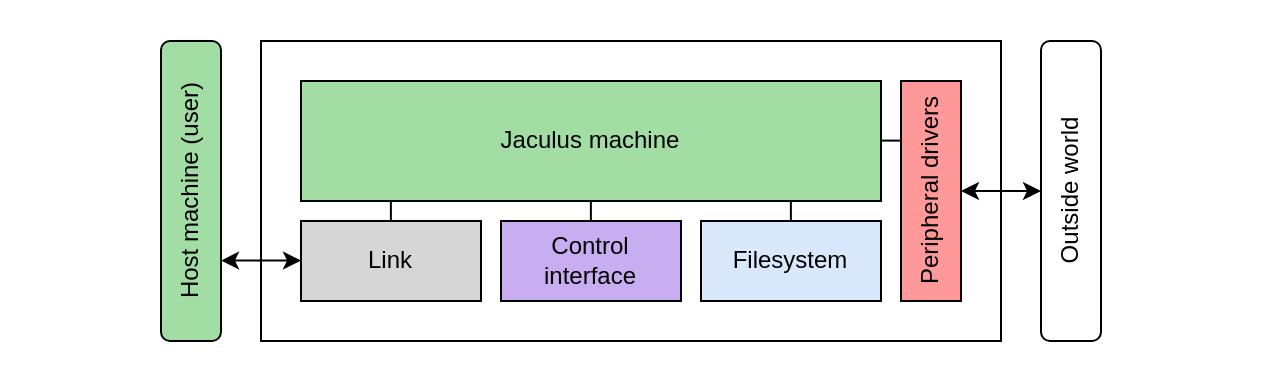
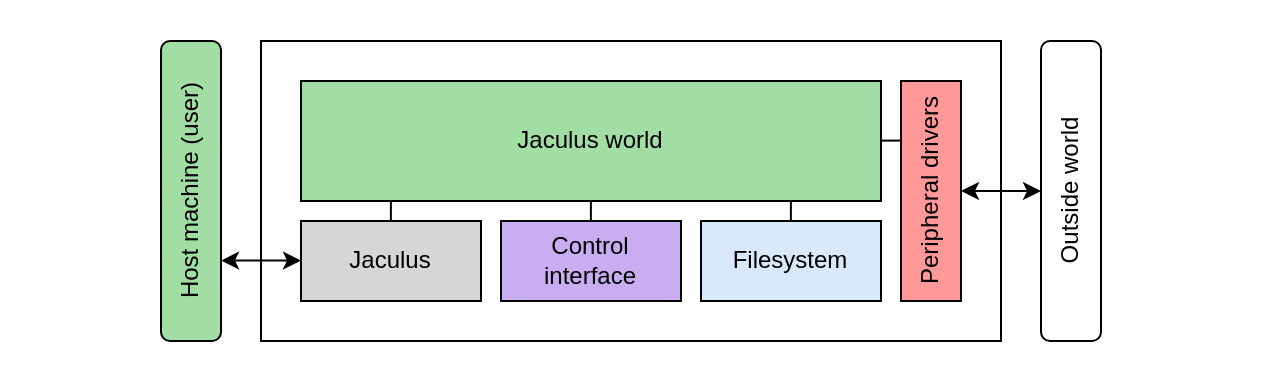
  <mxCell id="0" />
  <mxCell id="1" parent="0" />
  <mxCell id="2" value="" style="rounded=0;whiteSpace=wrap;html=1;fillColor=none;" parent="1" vertex="1"><mxGeometry x="130" y="20" width="370" height="150" as="geometry" /></mxCell>
- <mxCell id="3" value="Jaculus machine" style="rounded=0;whiteSpace=wrap;html=1;fillColor=#A2DEA4;" parent="1" vertex="1"><mxGeometry x="150" y="40" width="290" height="60" as="geometry" /></mxCell>
- <mxCell id="4" value="Link" style="rounded=0;whiteSpace=wrap;html=1;fillColor=#D6D6D6;" parent="1" vertex="1"><mxGeometry x="150" y="110" width="90" height="40" as="geometry" /></mxCell>
+ <mxCell id="3" value="Jaculus world" style="rounded=0;whiteSpace=wrap;html=1;fillColor=#A2DEA4;" parent="1" vertex="1"><mxGeometry x="150" y="40" width="290" height="60" as="geometry" /></mxCell>
+ <mxCell id="4" value="Jaculus" style="rounded=0;whiteSpace=wrap;html=1;fillColor=#D6D6D6;" parent="1" vertex="1"><mxGeometry x="150" y="110" width="90" height="40" as="geometry" /></mxCell>
  <mxCell id="5" value="Control interface" style="rounded=0;whiteSpace=wrap;html=1;fillColor=#C8ADF0;" parent="1" vertex="1"><mxGeometry x="250" y="110" width="90" height="40" as="geometry" /></mxCell>
  <mxCell id="6" value="Filesystem" style="whiteSpace=wrap;html=1;fillColor=#dae8fc;" parent="1" vertex="1"><mxGeometry x="350" y="110" width="90" height="40" as="geometry" /></mxCell>
  <mxCell id="7" value="Peripheral drivers" style="rounded=0;whiteSpace=wrap;html=1;fillColor=#FF9999;rotation=-90;" parent="1" vertex="1"><mxGeometry x="410" y="80" width="110" height="30" as="geometry" /></mxCell>
  <mxCell id="8" style="edgeStyle=orthogonalEdgeStyle;rounded=0;orthogonalLoop=1;jettySize=auto;html=1;exitX=0.5;exitY=0;exitDx=0;exitDy=0;entryX=0.5;entryY=1;entryDx=0;entryDy=0;endArrow=none;endFill=0;" parent="1" edge="1"><mxGeometry relative="1" as="geometry"><mxPoint x="294.94" y="110" as="sourcePoint" /><mxPoint x="294.94" y="100" as="targetPoint" /></mxGeometry></mxCell>
  <mxCell id="9" style="edgeStyle=orthogonalEdgeStyle;rounded=0;orthogonalLoop=1;jettySize=auto;html=1;exitX=0.5;exitY=0;exitDx=0;exitDy=0;entryX=0.5;entryY=1;entryDx=0;entryDy=0;endArrow=none;endFill=0;" parent="1" edge="1"><mxGeometry relative="1" as="geometry"><mxPoint x="194.94" y="110" as="sourcePoint" /><mxPoint x="194.94" y="100" as="targetPoint" /></mxGeometry></mxCell>
  <mxCell id="10" style="edgeStyle=orthogonalEdgeStyle;rounded=0;orthogonalLoop=1;jettySize=auto;html=1;exitX=0.5;exitY=0;exitDx=0;exitDy=0;entryX=0.5;entryY=1;entryDx=0;entryDy=0;endArrow=none;endFill=0;" parent="1" edge="1"><mxGeometry relative="1" as="geometry"><mxPoint x="394.94" y="110" as="sourcePoint" /><mxPoint x="394.94" y="100" as="targetPoint" /></mxGeometry></mxCell>
  <mxCell id="11" value="" style="endArrow=classic;startArrow=classic;html=1;rounded=0;entryX=0.5;entryY=0;entryDx=0;entryDy=0;exitX=0.5;exitY=1;exitDx=0;exitDy=0;" parent="1" source="7" target="12" edge="1"><mxGeometry width="50" height="50" relative="1" as="geometry"><mxPoint x="510" y="140" as="sourcePoint" /><mxPoint x="295" y="0" as="targetPoint" /></mxGeometry></mxCell>
  <mxCell id="12" value="Outside world" style="rounded=1;whiteSpace=wrap;html=1;rotation=-90;" parent="1" vertex="1"><mxGeometry x="460" y="80" width="150" height="30" as="geometry" /></mxCell>
  <mxCell id="13" value="" style="endArrow=classic;startArrow=classic;html=1;rounded=0;" parent="1" edge="1"><mxGeometry width="50" height="50" relative="1" as="geometry"><mxPoint x="110" y="129.76" as="sourcePoint" /><mxPoint x="150" y="129.76" as="targetPoint" /></mxGeometry></mxCell>
  <mxCell id="14" value="Host machine (user)" style="rounded=1;whiteSpace=wrap;html=1;rotation=-90;fillColor=#a2dea4;" parent="1" vertex="1"><mxGeometry x="20" y="80" width="150" height="30" as="geometry" /></mxCell>
  <mxCell id="15" style="edgeStyle=orthogonalEdgeStyle;rounded=0;orthogonalLoop=1;jettySize=auto;html=1;exitX=1;exitY=0.5;exitDx=0;exitDy=0;entryX=0;entryY=0.5;entryDx=0;entryDy=0;endArrow=none;endFill=0;" edge="1" parent="1"><mxGeometry relative="1" as="geometry"><mxPoint x="440" y="69.8" as="sourcePoint" /><mxPoint x="450" y="69.8" as="targetPoint" /></mxGeometry></mxCell>
